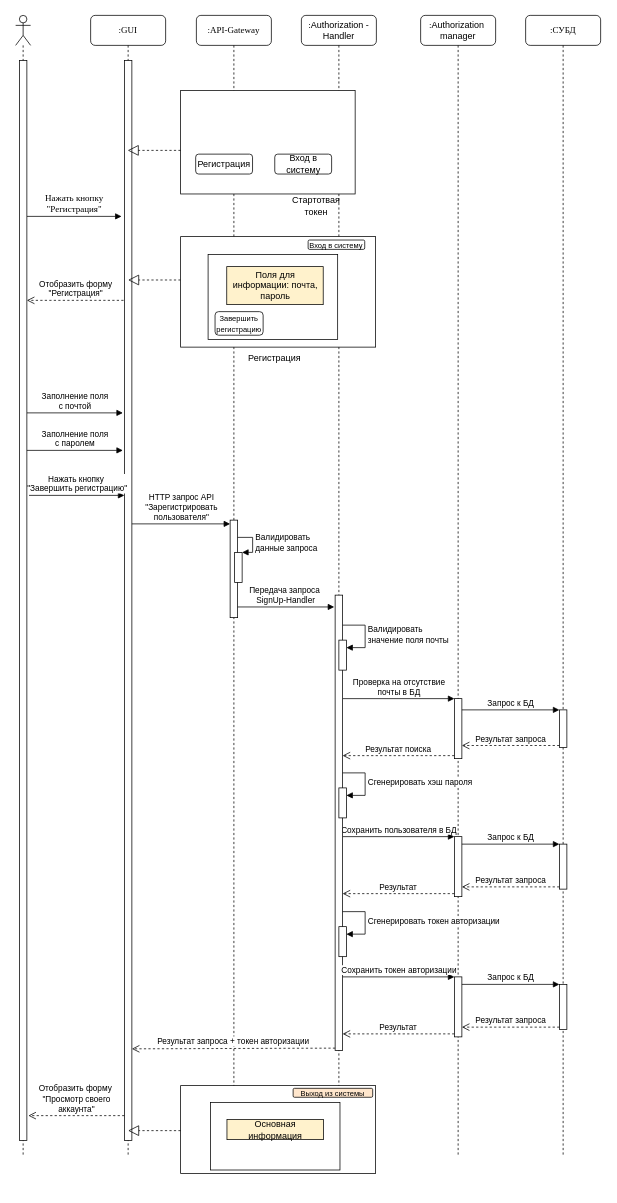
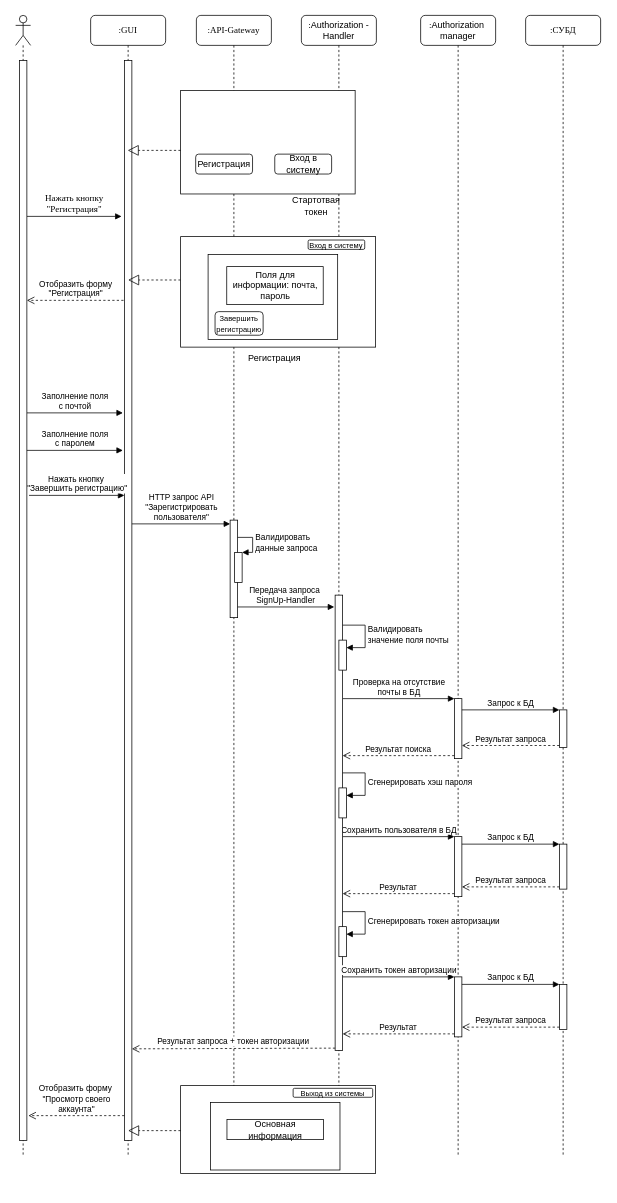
  <mxCell id="0" />
  <mxCell id="1" parent="0" />
  <mxCell id="2" value=":GUI" style="shape=umlLifeline;perimeter=lifelinePerimeter;whiteSpace=wrap;html=1;container=1;collapsible=0;recursiveResize=0;outlineConnect=0;rounded=1;shadow=0;comic=0;labelBackgroundColor=none;strokeWidth=1;fontFamily=Verdana;fontSize=12;align=center;" vertex="1" parent="1"><mxGeometry x="120" y="20" width="100" height="1520" as="geometry" /></mxCell>
  <mxCell id="3" value="" style="html=1;points=[];perimeter=orthogonalPerimeter;" vertex="1" parent="2"><mxGeometry x="45" y="60" width="10" height="1440" as="geometry" /></mxCell>
  <mxCell id="4" value="" style="endArrow=block;dashed=1;endFill=0;endSize=12;html=1;rounded=0;" edge="1" parent="2"><mxGeometry width="160" relative="1" as="geometry"><mxPoint x="120" y="352.83" as="sourcePoint" /><mxPoint x="50" y="352.83" as="targetPoint" /></mxGeometry></mxCell>
  <mxCell id="5" value="Заполнение поля &lt;br&gt;с почтой" style="html=1;verticalAlign=bottom;endArrow=block;rounded=0;entryX=-0.2;entryY=0.155;entryDx=0;entryDy=0;entryPerimeter=0;" edge="1" parent="2"><mxGeometry relative="1" as="geometry"><mxPoint x="-85" y="530.0" as="sourcePoint" /><mxPoint x="43" y="530.0" as="targetPoint" /></mxGeometry></mxCell>
  <mxCell id="6" value="Нажать кнопку&amp;nbsp;&lt;br&gt;&quot;Завершить регистрацию&quot;" style="html=1;verticalAlign=bottom;endArrow=block;rounded=0;entryX=-0.287;entryY=0.361;entryDx=0;entryDy=0;entryPerimeter=0;" edge="1" parent="2"><mxGeometry x="0.003" width="80" relative="1" as="geometry"><mxPoint x="-82.13" y="640" as="sourcePoint" /><mxPoint x="45.0" y="640" as="targetPoint" /><mxPoint as="offset" /></mxGeometry></mxCell>
  <mxCell id="7" value="Отобразить форму&amp;nbsp;&lt;br&gt;&quot;Просмотр своего &lt;br&gt;аккаунта&quot;" style="html=1;verticalAlign=bottom;endArrow=open;dashed=1;endSize=8;rounded=0;exitX=-0.2;exitY=0.854;exitDx=0;exitDy=0;exitPerimeter=0;" edge="1" parent="2"><mxGeometry x="0.005" relative="1" as="geometry"><mxPoint x="45.0" y="1467" as="sourcePoint" /><mxPoint x="-83" y="1467" as="targetPoint" /><mxPoint as="offset" /></mxGeometry></mxCell>
  <mxCell id="8" value=":API-Gateway" style="shape=umlLifeline;perimeter=lifelinePerimeter;whiteSpace=wrap;html=1;container=1;collapsible=0;recursiveResize=0;outlineConnect=0;rounded=1;shadow=0;comic=0;labelBackgroundColor=none;strokeWidth=1;fontFamily=Verdana;fontSize=12;align=center;" vertex="1" parent="1"><mxGeometry x="261" y="20" width="100" height="1520" as="geometry" /></mxCell>
  <mxCell id="9" value="" style="html=1;points=[[0,0,0,0,5],[0,1,0,0,-5],[1,0,0,0,5],[1,1,0,0,-5]];perimeter=orthogonalPerimeter;outlineConnect=0;targetShapes=umlLifeline;portConstraint=eastwest;newEdgeStyle={&quot;curved&quot;:0,&quot;rounded&quot;:0};" vertex="1" parent="8"><mxGeometry x="45" y="673" width="10" height="130" as="geometry" /></mxCell>
  <mxCell id="10" value="" style="html=1;points=[];perimeter=orthogonalPerimeter;" vertex="1" parent="8"><mxGeometry x="51" y="716" width="10" height="40" as="geometry" /></mxCell>
  <mxCell id="11" value="Валидировать&lt;br&gt;данные запроса" style="edgeStyle=orthogonalEdgeStyle;html=1;align=left;spacingLeft=2;endArrow=block;rounded=0;entryX=1;entryY=0;exitX=1.4;exitY=0.125;exitDx=0;exitDy=0;exitPerimeter=0;" edge="1" parent="8" target="10"><mxGeometry relative="1" as="geometry"><mxPoint x="55" y="696" as="sourcePoint" /><Array as="points"><mxPoint x="75" y="696" /><mxPoint x="75" y="716" /></Array></mxGeometry></mxCell>
  <mxCell id="12" value=":&lt;span style=&quot;font-family: Helvetica;&quot;&gt;Authorization&amp;nbsp;&lt;/span&gt;&lt;br style=&quot;font-family: Helvetica;&quot;&gt;&lt;span style=&quot;font-family: Helvetica;&quot;&gt;manager&lt;/span&gt;" style="shape=umlLifeline;perimeter=lifelinePerimeter;whiteSpace=wrap;html=1;container=1;collapsible=0;recursiveResize=0;outlineConnect=0;rounded=1;shadow=0;comic=0;labelBackgroundColor=none;strokeWidth=1;fontFamily=Verdana;fontSize=12;align=center;" vertex="1" parent="1"><mxGeometry x="560" y="20" width="100" height="1520" as="geometry" /></mxCell>
  <mxCell id="13" value="" style="html=1;points=[];perimeter=orthogonalPerimeter;" vertex="1" parent="12"><mxGeometry x="45" y="911" width="10" height="80" as="geometry" /></mxCell>
  <mxCell id="14" value="" style="html=1;points=[];perimeter=orthogonalPerimeter;" vertex="1" parent="12"><mxGeometry x="45" y="1095" width="10" height="80" as="geometry" /></mxCell>
  <mxCell id="15" value=":СУБД" style="shape=umlLifeline;perimeter=lifelinePerimeter;whiteSpace=wrap;html=1;container=1;collapsible=0;recursiveResize=0;outlineConnect=0;rounded=1;shadow=0;comic=0;labelBackgroundColor=none;strokeWidth=1;fontFamily=Verdana;fontSize=12;align=center;" vertex="1" parent="1"><mxGeometry x="700" y="20" width="100" height="1520" as="geometry" /></mxCell>
  <mxCell id="16" value="" style="html=1;points=[];perimeter=orthogonalPerimeter;" vertex="1" parent="15"><mxGeometry x="45" y="926" width="10" height="50" as="geometry" /></mxCell>
  <mxCell id="17" value="" style="html=1;points=[];perimeter=orthogonalPerimeter;" vertex="1" parent="15"><mxGeometry x="45" y="1105" width="10" height="60" as="geometry" /></mxCell>
  <mxCell id="18" value="Нажать кнопку &lt;br&gt;&quot;Регистрация&quot;" style="html=1;verticalAlign=bottom;endArrow=block;labelBackgroundColor=none;fontFamily=Verdana;fontSize=12;edgeStyle=elbowEdgeStyle;elbow=vertical;entryX=-0.374;entryY=0.025;entryDx=0;entryDy=0;entryPerimeter=0;" edge="1" parent="1"><mxGeometry relative="1" as="geometry"><mxPoint x="35" y="288" as="sourcePoint" /><mxPoint x="161.26" y="288.5" as="targetPoint" /></mxGeometry></mxCell>
  <mxCell id="19" value="" style="shape=umlLifeline;participant=umlActor;perimeter=lifelinePerimeter;whiteSpace=wrap;html=1;container=1;collapsible=0;recursiveResize=0;verticalAlign=top;spacingTop=36;outlineConnect=0;" vertex="1" parent="1"><mxGeometry x="20" y="20" width="20" height="1520" as="geometry" /></mxCell>
  <mxCell id="20" value="" style="html=1;points=[];perimeter=orthogonalPerimeter;" vertex="1" parent="19"><mxGeometry x="5" y="60" width="10" height="1440" as="geometry" /></mxCell>
  <mxCell id="21" value="Отобразить форму &lt;br&gt;&quot;Регистрация&quot;" style="html=1;verticalAlign=bottom;endArrow=open;dashed=1;endSize=8;rounded=0;exitX=-0.113;exitY=0.058;exitDx=0;exitDy=0;exitPerimeter=0;" edge="1" parent="1"><mxGeometry relative="1" as="geometry"><mxPoint x="163.87" y="399.96" as="sourcePoint" /><mxPoint x="35" y="399.96" as="targetPoint" /></mxGeometry></mxCell>
  <mxCell id="22" value="HTTP запрос API &lt;br&gt;&quot;Зарегистрировать &lt;br&gt;пользователя&quot;" style="html=1;verticalAlign=bottom;endArrow=block;entryX=0;entryY=0;rounded=0;entryDx=0;entryDy=5;entryPerimeter=0;" edge="1" parent="1" target="9"><mxGeometry relative="1" as="geometry"><mxPoint x="175" y="698" as="sourcePoint" /></mxGeometry></mxCell>
  <mxCell id="23" value="Проверка на отсутствие &lt;br&gt;почты в БД" style="html=1;verticalAlign=bottom;endArrow=block;entryX=0;entryY=0;rounded=0;" edge="1" parent="1" target="13"><mxGeometry relative="1" as="geometry"><mxPoint x="456" y="931" as="sourcePoint" /></mxGeometry></mxCell>
  <mxCell id="24" value="Результат поиска" style="html=1;verticalAlign=bottom;endArrow=open;dashed=1;endSize=8;exitX=0;exitY=0.95;rounded=0;" edge="1" parent="1" source="13"><mxGeometry relative="1" as="geometry"><mxPoint x="456" y="1007" as="targetPoint" /></mxGeometry></mxCell>
  <mxCell id="25" value="Запрос к БД" style="html=1;verticalAlign=bottom;endArrow=block;entryX=0;entryY=0;rounded=0;" edge="1" parent="1" source="13" target="16"><mxGeometry relative="1" as="geometry"><mxPoint x="694" y="1141" as="sourcePoint" /></mxGeometry></mxCell>
  <mxCell id="26" value="Результат запроса" style="html=1;verticalAlign=bottom;endArrow=open;dashed=1;endSize=8;exitX=0;exitY=0.95;rounded=0;" edge="1" parent="1" source="16" target="13"><mxGeometry relative="1" as="geometry"><mxPoint x="694" y="1217" as="targetPoint" /></mxGeometry></mxCell>
  <mxCell id="27" value="Сохранить пользователя в БД" style="html=1;verticalAlign=bottom;endArrow=block;entryX=0;entryY=0;rounded=0;" edge="1" parent="1" target="14"><mxGeometry x="0.004" relative="1" as="geometry"><mxPoint x="456" y="1115" as="sourcePoint" /><mxPoint as="offset" /></mxGeometry></mxCell>
  <mxCell id="28" value="Результат" style="html=1;verticalAlign=bottom;endArrow=open;dashed=1;endSize=8;exitX=0;exitY=0.95;rounded=0;" edge="1" parent="1" source="14"><mxGeometry relative="1" as="geometry"><mxPoint x="456" y="1191" as="targetPoint" /></mxGeometry></mxCell>
  <mxCell id="29" value="Запрос к БД" style="html=1;verticalAlign=bottom;endArrow=block;entryX=0;entryY=0;rounded=0;" edge="1" parent="1" source="14" target="17"><mxGeometry relative="1" as="geometry"><mxPoint x="694" y="1345" as="sourcePoint" /></mxGeometry></mxCell>
  <mxCell id="30" value="Результат запроса" style="html=1;verticalAlign=bottom;endArrow=open;dashed=1;endSize=8;exitX=0;exitY=0.95;rounded=0;" edge="1" parent="1" source="17" target="14"><mxGeometry relative="1" as="geometry"><mxPoint x="694" y="1421" as="targetPoint" /></mxGeometry></mxCell>
  <mxCell id="31" value=":&lt;span style=&quot;font-family: Helvetica;&quot;&gt;Authorization -Handler&lt;/span&gt;" style="shape=umlLifeline;perimeter=lifelinePerimeter;whiteSpace=wrap;html=1;container=1;collapsible=0;recursiveResize=0;outlineConnect=0;rounded=1;shadow=0;comic=0;labelBackgroundColor=none;strokeWidth=1;fontFamily=Verdana;fontSize=12;align=center;" vertex="1" parent="1"><mxGeometry x="401" y="20" width="100" height="1520" as="geometry" /></mxCell>
  <mxCell id="32" value="" style="html=1;points=[];perimeter=orthogonalPerimeter;" vertex="1" parent="31"><mxGeometry x="45" y="773" width="10" height="607" as="geometry" /></mxCell>
  <mxCell id="33" value="" style="html=1;points=[[0,0,0,0,5],[0,1,0,0,-5],[1,0,0,0,5],[1,1,0,0,-5]];perimeter=orthogonalPerimeter;outlineConnect=0;targetShapes=umlLifeline;portConstraint=eastwest;newEdgeStyle={&quot;curved&quot;:0,&quot;rounded&quot;:0};" vertex="1" parent="31"><mxGeometry x="50" y="1030.04" width="10" height="40" as="geometry" /></mxCell>
  <mxCell id="34" value="Сгенерировать хэш пароля" style="html=1;align=left;spacingLeft=2;endArrow=block;rounded=0;edgeStyle=orthogonalEdgeStyle;curved=0;rounded=0;" edge="1" parent="31" target="33"><mxGeometry relative="1" as="geometry"><mxPoint x="55" y="1010.04" as="sourcePoint" /><Array as="points"><mxPoint x="85" y="1040.04" /></Array></mxGeometry></mxCell>
  <mxCell id="35" value="" style="html=1;points=[[0,0,0,0,5],[0,1,0,0,-5],[1,0,0,0,5],[1,1,0,0,-5]];perimeter=orthogonalPerimeter;outlineConnect=0;targetShapes=umlLifeline;portConstraint=eastwest;newEdgeStyle={&quot;curved&quot;:0,&quot;rounded&quot;:0};" vertex="1" parent="31"><mxGeometry x="50" y="833" width="10" height="40" as="geometry" /></mxCell>
  <mxCell id="36" value="Валидировать&lt;br style=&quot;border-color: var(--border-color);&quot;&gt;значение поля почты" style="html=1;align=left;spacingLeft=2;endArrow=block;rounded=0;edgeStyle=orthogonalEdgeStyle;curved=0;rounded=0;" edge="1" parent="31" target="35"><mxGeometry x="0.012" relative="1" as="geometry"><mxPoint x="55" y="813" as="sourcePoint" /><Array as="points"><mxPoint x="85" y="843" /></Array><mxPoint as="offset" /></mxGeometry></mxCell>
  <mxCell id="37" value="" style="html=1;points=[[0,0,0,0,5],[0,1,0,0,-5],[1,0,0,0,5],[1,1,0,0,-5]];perimeter=orthogonalPerimeter;outlineConnect=0;targetShapes=umlLifeline;portConstraint=eastwest;newEdgeStyle={&quot;curved&quot;:0,&quot;rounded&quot;:0};" vertex="1" parent="31"><mxGeometry x="50" y="1215.04" width="10" height="40" as="geometry" /></mxCell>
  <mxCell id="38" value="Сгенерировать токен авторизации" style="html=1;align=left;spacingLeft=2;endArrow=block;rounded=0;edgeStyle=orthogonalEdgeStyle;curved=0;rounded=0;" edge="1" parent="31" target="37"><mxGeometry relative="1" as="geometry"><mxPoint x="55" y="1195.04" as="sourcePoint" /><Array as="points"><mxPoint x="85" y="1225.04" /></Array></mxGeometry></mxCell>
  <mxCell id="39" value="Передача запроса&amp;nbsp;&lt;br&gt;SignUp-Handler" style="html=1;verticalAlign=bottom;endArrow=block;entryX=-0.12;entryY=0.026;rounded=0;entryDx=0;entryDy=0;entryPerimeter=0;" edge="1" parent="1" source="9" target="32"><mxGeometry relative="1" as="geometry"><mxPoint x="340" y="813" as="sourcePoint" /><mxPoint x="471" y="813" as="targetPoint" /></mxGeometry></mxCell>
  <mxCell id="40" value="" style="group" vertex="1" connectable="0" parent="1"><mxGeometry x="240" y="120" width="242" height="170" as="geometry" /></mxCell>
  <mxCell id="41" value="" style="rounded=0;whiteSpace=wrap;html=1;" vertex="1" parent="40"><mxGeometry width="232.702" height="138.125" as="geometry" /></mxCell>
  <mxCell id="42" value="Стартотвая токен" style="text;html=1;strokeColor=none;fillColor=none;align=center;verticalAlign=middle;whiteSpace=wrap;rounded=0;" vertex="1" parent="40"><mxGeometry x="136.004" y="145.828" width="90.373" height="15.938" as="geometry" /></mxCell>
  <mxCell id="43" value="Вход в систему" style="rounded=1;whiteSpace=wrap;html=1;perimeterSpacing=0;" vertex="1" parent="40"><mxGeometry x="125.519" y="85" width="75.813" height="26.562" as="geometry" /></mxCell>
  <mxCell id="44" value="Регистрация" style="rounded=1;whiteSpace=wrap;html=1;perimeterSpacing=0;" vertex="1" parent="40"><mxGeometry x="20.083" y="85" width="75.813" height="26.562" as="geometry" /></mxCell>
  <mxCell id="45" value="" style="endArrow=block;dashed=1;endFill=0;endSize=12;html=1;rounded=0;" edge="1" parent="40" target="2"><mxGeometry width="160" relative="1" as="geometry"><mxPoint y="80" as="sourcePoint" /><mxPoint x="160" y="80" as="targetPoint" /></mxGeometry></mxCell>
  <mxCell id="46" value="Заполнение поля &lt;br&gt;с паролем" style="html=1;verticalAlign=bottom;endArrow=block;rounded=0;entryX=-0.2;entryY=0.155;entryDx=0;entryDy=0;entryPerimeter=0;" edge="1" parent="1"><mxGeometry relative="1" as="geometry"><mxPoint x="35" y="600" as="sourcePoint" /><mxPoint x="163" y="600" as="targetPoint" /></mxGeometry></mxCell>
  <mxCell id="47" value="" style="group" connectable="0" vertex="1" parent="1"><mxGeometry x="240" y="315" width="260" height="170" as="geometry" /></mxCell>
  <mxCell id="48" value="Регистрация" style="text;html=1;strokeColor=none;fillColor=none;align=center;verticalAlign=middle;whiteSpace=wrap;rounded=0;" vertex="1" parent="47"><mxGeometry x="64.42" y="153" width="122.77" height="17" as="geometry" /></mxCell>
  <mxCell id="49" value="" style="rounded=0;whiteSpace=wrap;html=1;" vertex="1" parent="47"><mxGeometry width="260" height="147.333" as="geometry" /></mxCell>
  <mxCell id="50" value="&lt;font style=&quot;font-size: 10px;&quot;&gt;Вход в систему&lt;/font&gt;" style="rounded=1;whiteSpace=wrap;html=1;" vertex="1" parent="47"><mxGeometry x="170" y="4.53" width="75.46" height="12.47" as="geometry" /></mxCell>
  <mxCell id="51" style="edgeStyle=orthogonalEdgeStyle;rounded=0;orthogonalLoop=1;jettySize=auto;html=1;exitX=0.5;exitY=1;exitDx=0;exitDy=0;" edge="1" parent="47"><mxGeometry relative="1" as="geometry"><mxPoint x="119.376" y="79.333" as="sourcePoint" /><mxPoint x="119.376" y="79.333" as="targetPoint" /></mxGeometry></mxCell>
  <mxCell id="52" value="" style="rounded=0;whiteSpace=wrap;html=1;" vertex="1" parent="47"><mxGeometry x="36.624" y="23.8" width="172.774" height="113.333" as="geometry" /></mxCell>
- <mxCell id="53" value="Поля для информации: почта, пароль" style="rounded=0;whiteSpace=wrap;html=1;fillColor=#fff2cc;" vertex="1" parent="47"><mxGeometry x="61.51" y="40" width="128.6" height="50.67" as="geometry" /></mxCell>
+ <mxCell id="53" value="Поля для информации: почта, пароль" style="rounded=0;whiteSpace=wrap;html=1;" vertex="1" parent="47"><mxGeometry x="61.51" y="40" width="128.6" height="50.67" as="geometry" /></mxCell>
  <mxCell id="54" value="&lt;font style=&quot;font-size: 10px;&quot;&gt;Завершить регистрацию&lt;/font&gt;" style="rounded=1;whiteSpace=wrap;html=1;" vertex="1" parent="47"><mxGeometry x="45.91" y="100" width="64.09" height="31.46" as="geometry" /></mxCell>
  <mxCell id="55" value="Результат запроса + токен авторизации" style="html=1;verticalAlign=bottom;endArrow=open;dashed=1;endSize=8;exitX=0;exitY=0.95;rounded=0;" edge="1" parent="1"><mxGeometry relative="1" as="geometry"><mxPoint x="175" y="1397.95" as="targetPoint" /><mxPoint x="446" y="1397" as="sourcePoint" /></mxGeometry></mxCell>
  <mxCell id="56" value="" style="group" connectable="0" vertex="1" parent="1"><mxGeometry x="240" y="1447" width="260" height="135" as="geometry" /></mxCell>
  <mxCell id="57" value="" style="rounded=0;whiteSpace=wrap;html=1;" vertex="1" parent="56"><mxGeometry width="260" height="117" as="geometry" /></mxCell>
- <mxCell id="58" value="&lt;font style=&quot;font-size: 10px;&quot;&gt;Выход из системы&lt;/font&gt;" style="rounded=1;whiteSpace=wrap;html=1;fillColor=#ffe6cc;" vertex="1" parent="56"><mxGeometry x="150" y="3.6" width="106.09" height="11.93" as="geometry" /></mxCell>
+ <mxCell id="58" value="&lt;font style=&quot;font-size: 10px;&quot;&gt;Выход из системы&lt;/font&gt;" style="rounded=1;whiteSpace=wrap;html=1;" vertex="1" parent="56"><mxGeometry x="150" y="3.6" width="106.09" height="11.93" as="geometry" /></mxCell>
  <mxCell id="59" style="edgeStyle=orthogonalEdgeStyle;rounded=0;orthogonalLoop=1;jettySize=auto;html=1;exitX=0.5;exitY=1;exitDx=0;exitDy=0;" edge="1" parent="56"><mxGeometry relative="1" as="geometry"><mxPoint x="119.376" y="63" as="sourcePoint" /><mxPoint x="119.376" y="63" as="targetPoint" /></mxGeometry></mxCell>
  <mxCell id="60" value="" style="rounded=0;whiteSpace=wrap;html=1;" vertex="1" parent="56"><mxGeometry x="39.699" y="22.5" width="172.774" height="90" as="geometry" /></mxCell>
- <mxCell id="61" value="Основная информация" style="rounded=0;whiteSpace=wrap;html=1;fillColor=#fff2cc;" vertex="1" parent="56"><mxGeometry x="61.785" y="45" width="128.602" height="27" as="geometry" /></mxCell>
+ <mxCell id="61" value="Основная информация" style="rounded=0;whiteSpace=wrap;html=1;" vertex="1" parent="56"><mxGeometry x="61.785" y="45" width="128.602" height="27" as="geometry" /></mxCell>
  <mxCell id="62" value="" style="endArrow=block;dashed=1;endFill=0;endSize=12;html=1;rounded=0;" edge="1" parent="1"><mxGeometry width="160" relative="1" as="geometry"><mxPoint x="240" y="1507" as="sourcePoint" /><mxPoint x="170" y="1507" as="targetPoint" /></mxGeometry></mxCell>
  <mxCell id="63" value="" style="html=1;points=[];perimeter=orthogonalPerimeter;" vertex="1" parent="1"><mxGeometry x="605" y="1302" width="10" height="80" as="geometry" /></mxCell>
  <mxCell id="64" value="" style="html=1;points=[];perimeter=orthogonalPerimeter;" vertex="1" parent="1"><mxGeometry x="745" y="1312" width="10" height="60" as="geometry" /></mxCell>
  <mxCell id="65" value="Сохранить токен авторизации" style="html=1;verticalAlign=bottom;endArrow=block;entryX=0;entryY=0;rounded=0;" edge="1" parent="1" target="63"><mxGeometry x="0.004" relative="1" as="geometry"><mxPoint x="456" y="1302" as="sourcePoint" /><mxPoint as="offset" /></mxGeometry></mxCell>
  <mxCell id="66" value="Результат" style="html=1;verticalAlign=bottom;endArrow=open;dashed=1;endSize=8;exitX=0;exitY=0.95;rounded=0;" edge="1" parent="1" source="63"><mxGeometry relative="1" as="geometry"><mxPoint x="456" y="1378" as="targetPoint" /></mxGeometry></mxCell>
  <mxCell id="67" value="Запрос к БД" style="html=1;verticalAlign=bottom;endArrow=block;entryX=0;entryY=0;rounded=0;" edge="1" parent="1" source="63" target="64"><mxGeometry relative="1" as="geometry"><mxPoint x="694" y="1532" as="sourcePoint" /></mxGeometry></mxCell>
  <mxCell id="68" value="Результат запроса" style="html=1;verticalAlign=bottom;endArrow=open;dashed=1;endSize=8;exitX=0;exitY=0.95;rounded=0;" edge="1" parent="1" source="64" target="63"><mxGeometry relative="1" as="geometry"><mxPoint x="694" y="1608" as="targetPoint" /></mxGeometry></mxCell>
